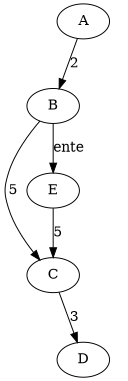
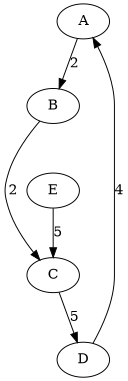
  digraph {
    A
    B
    C
    E
    D
    A -> B [label=2]
-   B -> C [label=5]
-   B -> E [label=ente]
-   C -> D [label=3]
+   B -> C [label=2]
+   C -> D [label=5]
    E -> C [label=5]
+   D -> A [label=4]
  }
